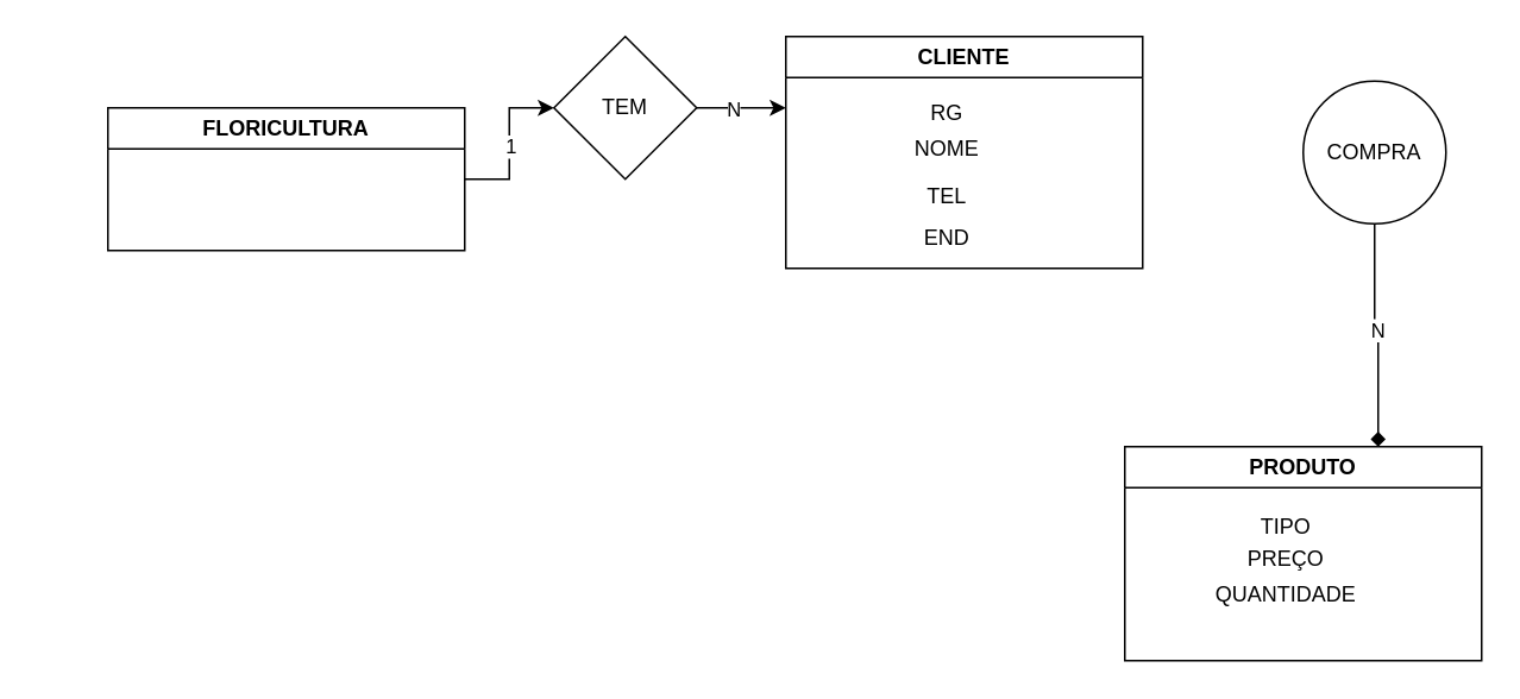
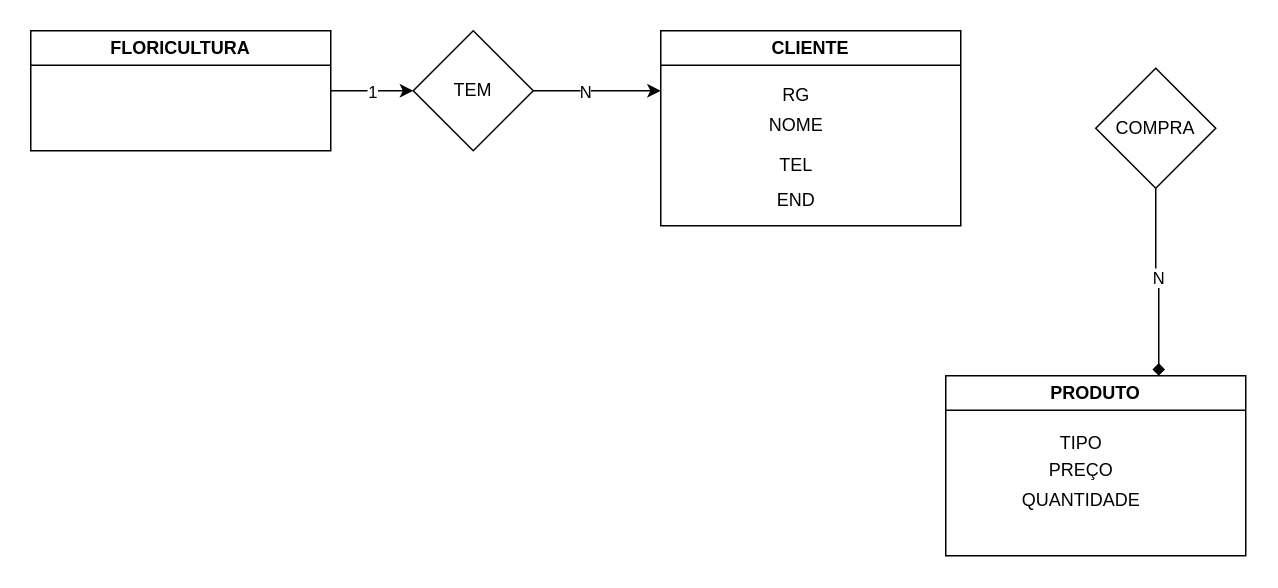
  <mxCell id="0" />
  <mxCell id="1" parent="0" />
  <mxCell id="2" style="edgeStyle=orthogonalEdgeStyle;rounded=0;orthogonalLoop=1;jettySize=auto;html=1;exitX=1;exitY=0.5;exitDx=0;exitDy=0;entryX=0;entryY=0.5;entryDx=0;entryDy=0;" edge="1" parent="1" source="4" target="7"><mxGeometry relative="1" as="geometry" /></mxCell>
  <mxCell id="3" value="1" style="edgeLabel;html=1;align=center;verticalAlign=middle;resizable=0;points=[];" vertex="1" connectable="0" parent="2"><mxGeometry x="-0.022" relative="1" as="geometry"><mxPoint as="offset" /></mxGeometry></mxCell>
- <mxCell id="4" value="FLORICULTURA" style="swimlane;whiteSpace=wrap;html=1;" vertex="1" parent="1"><mxGeometry x="60" y="60" width="200" height="80" as="geometry" /></mxCell>
+ <mxCell id="4" value="FLORICULTURA" style="swimlane;whiteSpace=wrap;html=1;" vertex="1" parent="1"><mxGeometry x="20" y="20" width="200" height="80" as="geometry" /></mxCell>
  <mxCell id="5" style="edgeStyle=orthogonalEdgeStyle;rounded=0;orthogonalLoop=1;jettySize=auto;html=1;exitX=1;exitY=0.5;exitDx=0;exitDy=0;" edge="1" parent="1" source="7"><mxGeometry relative="1" as="geometry"><mxPoint x="440" y="60" as="targetPoint" /></mxGeometry></mxCell>
  <mxCell id="6" value="N" style="edgeLabel;html=1;align=center;verticalAlign=middle;resizable=0;points=[];" vertex="1" connectable="0" parent="5"><mxGeometry x="-0.208" relative="1" as="geometry"><mxPoint as="offset" /></mxGeometry></mxCell>
- <mxCell id="7" value="TEM" style="rhombus;whiteSpace=wrap;html=1;" vertex="1" parent="1"><mxGeometry x="310" y="20" width="80" height="80" as="geometry" /></mxCell>
+ <mxCell id="7" value="TEM" style="rhombus;whiteSpace=wrap;html=1;" vertex="1" parent="1"><mxGeometry x="275" y="20" width="80" height="80" as="geometry" /></mxCell>
  <mxCell id="8" value="CLIENTE" style="swimlane;whiteSpace=wrap;html=1;" vertex="1" parent="1"><mxGeometry x="440" y="20" width="200" height="130" as="geometry" /></mxCell>
  <mxCell id="9" value="TEL" style="text;html=1;align=center;verticalAlign=middle;resizable=0;points=[];autosize=1;strokeColor=none;fillColor=none;" vertex="1" parent="8"><mxGeometry x="65" y="75" width="50" height="30" as="geometry" /></mxCell>
  <mxCell id="10" value="RG" style="text;html=1;align=center;verticalAlign=middle;resizable=0;points=[];autosize=1;strokeColor=none;fillColor=none;" vertex="1" parent="1"><mxGeometry x="510" y="48" width="40" height="30" as="geometry" /></mxCell>
  <mxCell id="11" value="NOME" style="text;html=1;align=center;verticalAlign=middle;resizable=0;points=[];autosize=1;strokeColor=none;fillColor=none;" vertex="1" parent="1"><mxGeometry x="500" y="68" width="60" height="30" as="geometry" /></mxCell>
  <mxCell id="12" value="END" style="text;html=1;align=center;verticalAlign=middle;resizable=0;points=[];autosize=1;strokeColor=none;fillColor=none;" vertex="1" parent="1"><mxGeometry x="505" y="118" width="50" height="30" as="geometry" /></mxCell>
  <mxCell id="13" style="edgeStyle=orthogonalEdgeStyle;rounded=0;orthogonalLoop=1;jettySize=auto;html=1;entryX=0.71;entryY=0;entryDx=0;entryDy=0;entryPerimeter=0;endArrow=diamond;" edge="1" parent="1" source="15" target="16"><mxGeometry relative="1" as="geometry" /></mxCell>
  <mxCell id="14" value="N" style="edgeLabel;html=1;align=center;verticalAlign=middle;resizable=0;points=[];" vertex="1" connectable="0" parent="13"><mxGeometry x="-0.071" y="1" relative="1" as="geometry"><mxPoint as="offset" /></mxGeometry></mxCell>
- <mxCell id="15" value="COMPRA" style="ellipse;whiteSpace=wrap;html=1;" vertex="1" parent="1"><mxGeometry x="730" y="45" width="80" height="80" as="geometry" /></mxCell>
+ <mxCell id="15" value="COMPRA" style="rhombus;whiteSpace=wrap;html=1;" vertex="1" parent="1"><mxGeometry x="730" y="45" width="80" height="80" as="geometry" /></mxCell>
  <mxCell id="16" value="PRODUTO" style="swimlane;whiteSpace=wrap;html=1;" vertex="1" parent="1"><mxGeometry x="630" y="250" width="200" height="120" as="geometry" /></mxCell>
  <mxCell id="17" value="PREÇO" style="text;html=1;align=center;verticalAlign=middle;resizable=0;points=[];autosize=1;strokeColor=none;fillColor=none;" vertex="1" parent="16"><mxGeometry x="55" y="48" width="70" height="30" as="geometry" /></mxCell>
  <mxCell id="18" value="TIPO" style="text;html=1;align=center;verticalAlign=middle;resizable=0;points=[];autosize=1;strokeColor=none;fillColor=none;" vertex="1" parent="16"><mxGeometry x="65" y="30" width="50" height="30" as="geometry" /></mxCell>
  <mxCell id="19" value="QUANTIDADE" style="text;html=1;align=center;verticalAlign=middle;resizable=0;points=[];autosize=1;strokeColor=none;fillColor=none;" vertex="1" parent="1"><mxGeometry x="670" y="318" width="100" height="30" as="geometry" /></mxCell>
